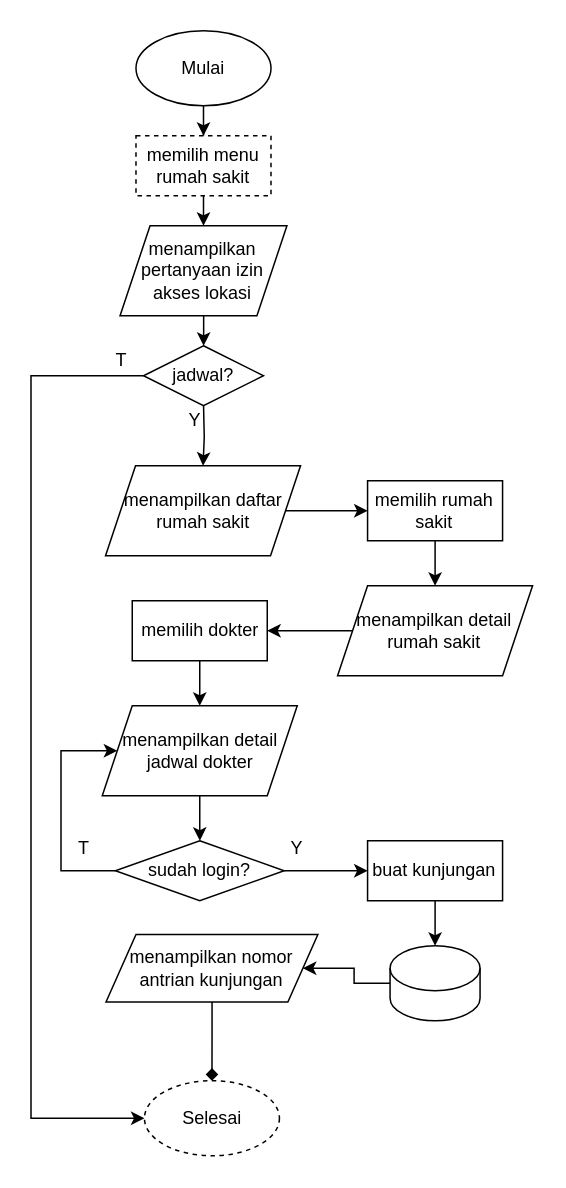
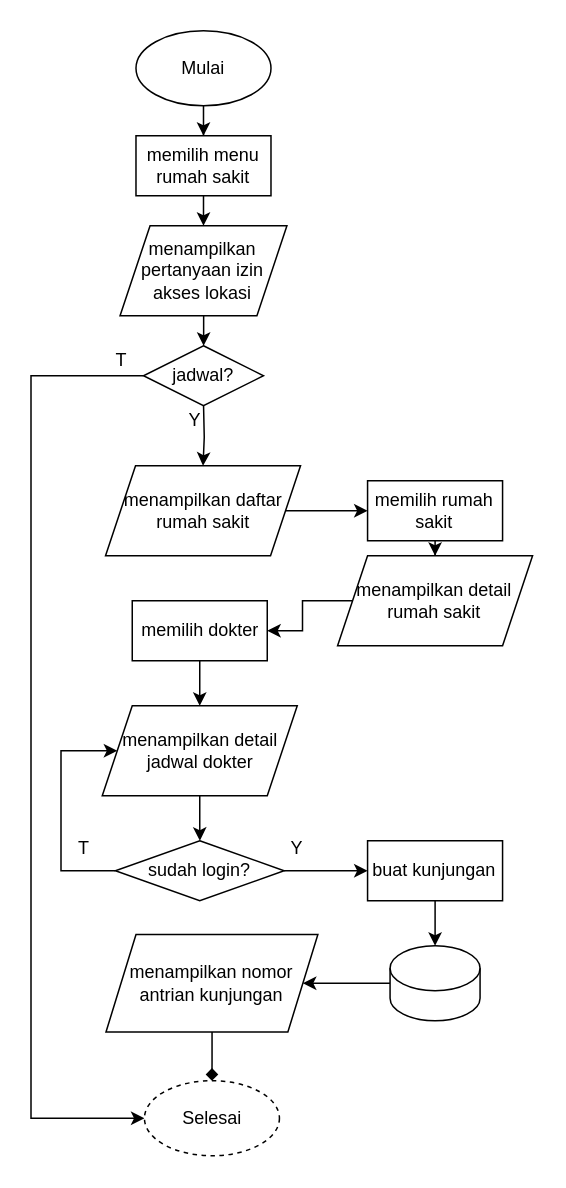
  <mxCell id="0" />
  <mxCell id="1" parent="0" />
  <mxCell id="2" value="" style="edgeStyle=orthogonalEdgeStyle;rounded=0;orthogonalLoop=1;jettySize=auto;html=1;" edge="1" parent="1" source="3" target="5"><mxGeometry relative="1" as="geometry" /></mxCell>
  <mxCell id="3" value="Mulai" style="ellipse;whiteSpace=wrap;html=1;" vertex="1" parent="1"><mxGeometry x="89.99" y="20" width="90" height="50" as="geometry" /></mxCell>
  <mxCell id="4" value="" style="edgeStyle=orthogonalEdgeStyle;rounded=0;orthogonalLoop=1;jettySize=auto;html=1;" edge="1" parent="1" source="5" target="7"><mxGeometry relative="1" as="geometry" /></mxCell>
- <mxCell id="5" value="memilih menu rumah sakit" style="rounded=0;whiteSpace=wrap;html=1;dashed=1;" vertex="1" parent="1"><mxGeometry x="89.99" y="90" width="90" height="40" as="geometry" /></mxCell>
+ <mxCell id="5" value="memilih menu rumah sakit" style="rounded=0;whiteSpace=wrap;html=1;" vertex="1" parent="1"><mxGeometry x="89.99" y="90" width="90" height="40" as="geometry" /></mxCell>
  <mxCell id="6" value="" style="edgeStyle=orthogonalEdgeStyle;rounded=0;orthogonalLoop=1;jettySize=auto;html=1;" edge="1" parent="1" source="7"><mxGeometry relative="1" as="geometry"><mxPoint x="135.04" y="230" as="targetPoint" /></mxGeometry></mxCell>
  <mxCell id="7" value="menampilkan pertanyaan izin akses lokasi" style="shape=parallelogram;perimeter=parallelogramPerimeter;whiteSpace=wrap;html=1;fixedSize=1;" vertex="1" parent="1"><mxGeometry x="79.37" y="150" width="111.25" height="60" as="geometry" /></mxCell>
  <mxCell id="8" value="" style="edgeStyle=orthogonalEdgeStyle;rounded=0;orthogonalLoop=1;jettySize=auto;html=1;" edge="1" parent="1" target="10"><mxGeometry relative="1" as="geometry"><mxPoint x="135.04" y="270" as="sourcePoint" /></mxGeometry></mxCell>
  <mxCell id="9" value="" style="edgeStyle=orthogonalEdgeStyle;rounded=0;orthogonalLoop=1;jettySize=auto;html=1;" edge="1" parent="1" source="10" target="16"><mxGeometry relative="1" as="geometry" /></mxCell>
  <mxCell id="10" value="menampilkan daftar rumah sakit" style="shape=parallelogram;perimeter=parallelogramPerimeter;whiteSpace=wrap;html=1;fixedSize=1;" vertex="1" parent="1"><mxGeometry x="69.69" y="310" width="130" height="60" as="geometry" /></mxCell>
  <mxCell id="11" style="edgeStyle=orthogonalEdgeStyle;rounded=0;orthogonalLoop=1;jettySize=auto;html=1;entryX=0;entryY=0.5;entryDx=0;entryDy=0;" edge="1" parent="1" source="12" target="32"><mxGeometry relative="1" as="geometry"><Array as="points"><mxPoint x="20" y="250" /><mxPoint x="20" y="745" /></Array></mxGeometry></mxCell>
  <mxCell id="12" value="jadwal?" style="rhombus;whiteSpace=wrap;html=1;" vertex="1" parent="1"><mxGeometry x="94.99" y="230" width="80" height="40" as="geometry" /></mxCell>
  <mxCell id="13" value="Y" style="text;html=1;align=center;verticalAlign=middle;resizable=0;points=[];autosize=1;strokeColor=none;fillColor=none;" vertex="1" parent="1"><mxGeometry x="113.74" y="265" width="30" height="30" as="geometry" /></mxCell>
  <mxCell id="14" value="T" style="text;html=1;align=center;verticalAlign=middle;resizable=0;points=[];autosize=1;strokeColor=none;fillColor=none;" vertex="1" parent="1"><mxGeometry x="64.99" y="225" width="30" height="30" as="geometry" /></mxCell>
  <mxCell id="15" style="edgeStyle=orthogonalEdgeStyle;rounded=0;orthogonalLoop=1;jettySize=auto;html=1;" edge="1" parent="1" source="16" target="18"><mxGeometry relative="1" as="geometry" /></mxCell>
  <mxCell id="16" value="memilih rumah sakit" style="rounded=0;whiteSpace=wrap;html=1;" vertex="1" parent="1"><mxGeometry x="244.38" y="320" width="90" height="40" as="geometry" /></mxCell>
  <mxCell id="17" value="" style="edgeStyle=orthogonalEdgeStyle;rounded=0;orthogonalLoop=1;jettySize=auto;html=1;" edge="1" parent="1" source="18" target="20"><mxGeometry relative="1" as="geometry" /></mxCell>
- <mxCell id="18" value="menampilkan detail rumah sakit" style="shape=parallelogram;perimeter=parallelogramPerimeter;whiteSpace=wrap;html=1;fixedSize=1;" vertex="1" parent="1"><mxGeometry x="224.38" y="390" width="130" height="60" as="geometry" /></mxCell>
+ <mxCell id="18" value="menampilkan detail rumah sakit" style="shape=parallelogram;perimeter=parallelogramPerimeter;whiteSpace=wrap;html=1;fixedSize=1;" vertex="1" parent="1"><mxGeometry x="224.38" y="370" width="130" height="60" as="geometry" /></mxCell>
  <mxCell id="19" style="edgeStyle=orthogonalEdgeStyle;rounded=0;orthogonalLoop=1;jettySize=auto;html=1;" edge="1" parent="1" source="20" target="22"><mxGeometry relative="1" as="geometry" /></mxCell>
  <mxCell id="20" value="memilih dokter" style="rounded=0;whiteSpace=wrap;html=1;" vertex="1" parent="1"><mxGeometry x="87.5" y="400" width="90" height="40" as="geometry" /></mxCell>
  <mxCell id="21" value="" style="edgeStyle=orthogonalEdgeStyle;rounded=0;orthogonalLoop=1;jettySize=auto;html=1;" edge="1" parent="1" source="22" target="25"><mxGeometry relative="1" as="geometry" /></mxCell>
  <mxCell id="22" value="menampilkan detail jadwal dokter" style="shape=parallelogram;perimeter=parallelogramPerimeter;whiteSpace=wrap;html=1;fixedSize=1;" vertex="1" parent="1"><mxGeometry x="67.5" y="470" width="130" height="60" as="geometry" /></mxCell>
  <mxCell id="23" value="" style="edgeStyle=orthogonalEdgeStyle;rounded=0;orthogonalLoop=1;jettySize=auto;html=1;" edge="1" parent="1" source="25" target="27"><mxGeometry relative="1" as="geometry" /></mxCell>
  <mxCell id="24" style="edgeStyle=orthogonalEdgeStyle;rounded=0;orthogonalLoop=1;jettySize=auto;html=1;entryX=0;entryY=0.5;entryDx=0;entryDy=0;" edge="1" parent="1" source="25" target="22"><mxGeometry relative="1" as="geometry"><Array as="points"><mxPoint x="40" y="580" /><mxPoint x="40" y="500" /></Array></mxGeometry></mxCell>
  <mxCell id="25" value="sudah login?" style="rhombus;whiteSpace=wrap;html=1;" vertex="1" parent="1"><mxGeometry x="76.25" y="560" width="112.5" height="40" as="geometry" /></mxCell>
  <mxCell id="26" value="" style="edgeStyle=orthogonalEdgeStyle;rounded=0;orthogonalLoop=1;jettySize=auto;html=1;" edge="1" parent="1" source="27" target="29"><mxGeometry relative="1" as="geometry" /></mxCell>
  <mxCell id="27" value="buat kunjungan" style="rounded=0;whiteSpace=wrap;html=1;" vertex="1" parent="1"><mxGeometry x="244.38" y="560" width="90" height="40" as="geometry" /></mxCell>
  <mxCell id="28" value="" style="edgeStyle=orthogonalEdgeStyle;rounded=0;orthogonalLoop=1;jettySize=auto;html=1;" edge="1" parent="1" source="29" target="31"><mxGeometry relative="1" as="geometry" /></mxCell>
  <mxCell id="29" value="" style="shape=cylinder3;whiteSpace=wrap;html=1;boundedLbl=1;backgroundOutline=1;size=15;" vertex="1" parent="1"><mxGeometry x="259.38" y="630" width="60" height="50" as="geometry" /></mxCell>
  <mxCell id="30" value="" style="edgeStyle=orthogonalEdgeStyle;rounded=0;orthogonalLoop=1;jettySize=auto;html=1;endArrow=diamond;" edge="1" parent="1" source="31" target="32"><mxGeometry relative="1" as="geometry" /></mxCell>
- <mxCell id="31" value="menampilkan nomor antrian kunjungan" style="shape=parallelogram;perimeter=parallelogramPerimeter;whiteSpace=wrap;html=1;fixedSize=1;" vertex="1" parent="1"><mxGeometry x="70" y="622.5" width="141.25" height="45" as="geometry" /></mxCell>
+ <mxCell id="31" value="menampilkan nomor antrian kunjungan" style="shape=parallelogram;perimeter=parallelogramPerimeter;whiteSpace=wrap;html=1;fixedSize=1;" vertex="1" parent="1"><mxGeometry x="70" y="622.5" width="141.25" height="65" as="geometry" /></mxCell>
  <mxCell id="32" value="Selesai" style="ellipse;whiteSpace=wrap;html=1;dashed=1;" vertex="1" parent="1"><mxGeometry x="95.63" y="720" width="90" height="50" as="geometry" /></mxCell>
  <mxCell id="33" value="T" style="text;html=1;align=center;verticalAlign=middle;resizable=0;points=[];autosize=1;strokeColor=none;fillColor=none;" vertex="1" parent="1"><mxGeometry x="39.69" y="550" width="30" height="30" as="geometry" /></mxCell>
  <mxCell id="34" value="Y" style="text;html=1;align=center;verticalAlign=middle;resizable=0;points=[];autosize=1;strokeColor=none;fillColor=none;" vertex="1" parent="1"><mxGeometry x="182.49" y="550" width="30" height="30" as="geometry" /></mxCell>
